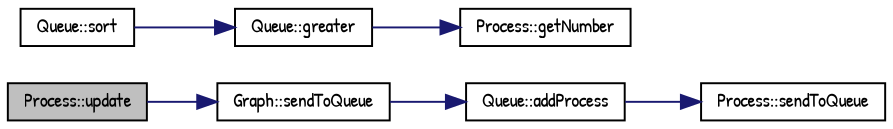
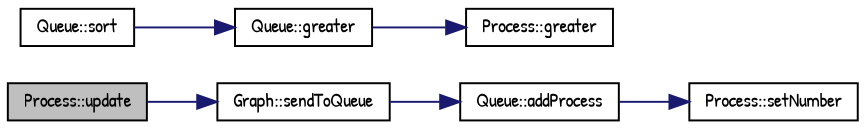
  digraph {
    fontname="Patrick Hand"
    rankdir=LR
    node [color=black fillcolor=white fontname="Patrick Hand" fontsize=10 shape=record style=filled]
    edge [color=midnightblue fontname="Patrick Hand" fontsize=10 labelfontname=Helvetica labelfontsize=10 style=solid]
    n1 [fillcolor=grey75 fontcolor=black height=0.2 label="Process::update" width=0.4]
    n2 [height=0.2 label="Graph::sendToQueue" width=0.4]
    n3 [height=0.2 label="Queue::addProcess" width=0.4]
-   n4 [height=0.2 label="Process::sendToQueue" width=0.4]
+   n4 [height=0.2 label="Process::setNumber" width=0.4]
    n5 [height=0.2 label="Queue::sort" width=0.4]
    n6 [height=0.2 label="Queue::greater" width=0.4]
-   n7 [height=0.2 label="Process::getNumber" width=0.4]
+   n7 [height=0.2 label="Process::greater" width=0.4]
    n1 -> n2
    n2 -> n3
    n3 -> n4
    n5 -> n6
    n6 -> n7
  }
